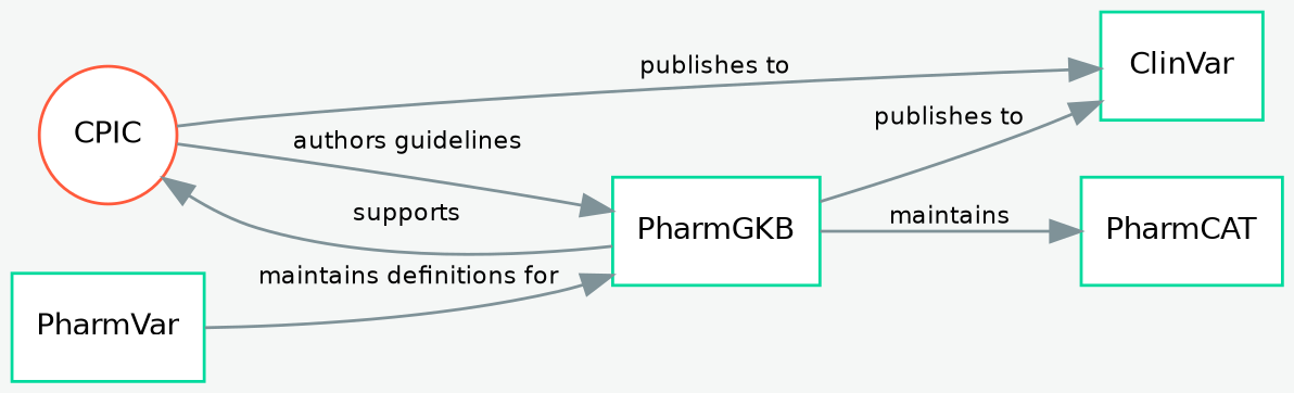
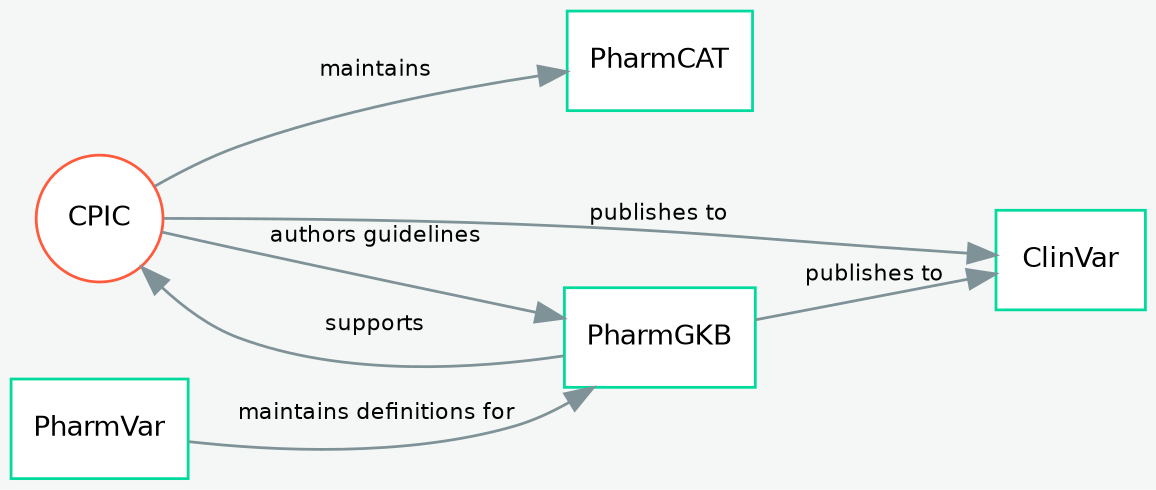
  digraph {
    bgcolor="#f5f7f6"
    fontsize=10
    rankdir=LR
    node [color="#00da9d" fillcolor=white fontname=Helvetica fontsize=10 shape=box style=filled]
    edge [color="#7f9298" fontname=Helvetica fontsize=8 labelfontcolor="#0d404e" labeljust=r]
    n1 [color="#ff5a3c" label=CPIC shape=circle]
    n2 [label=PharmGKB]
    n3 [label=ClinVar]
    n4 [label=PharmCAT]
    n5 [label=PharmVar]
    n1 -> n2 [label="authors guidelines"]
    n1 -> n3 [label="publishes to"]
    n2 -> n1 [label=supports]
    n2 -> n3 [label="publishes to"]
-   n2 -> n4 [label=maintains]
+   n1 -> n4 [label=maintains]
    n5 -> n2 [label="maintains definitions for"]
  }
